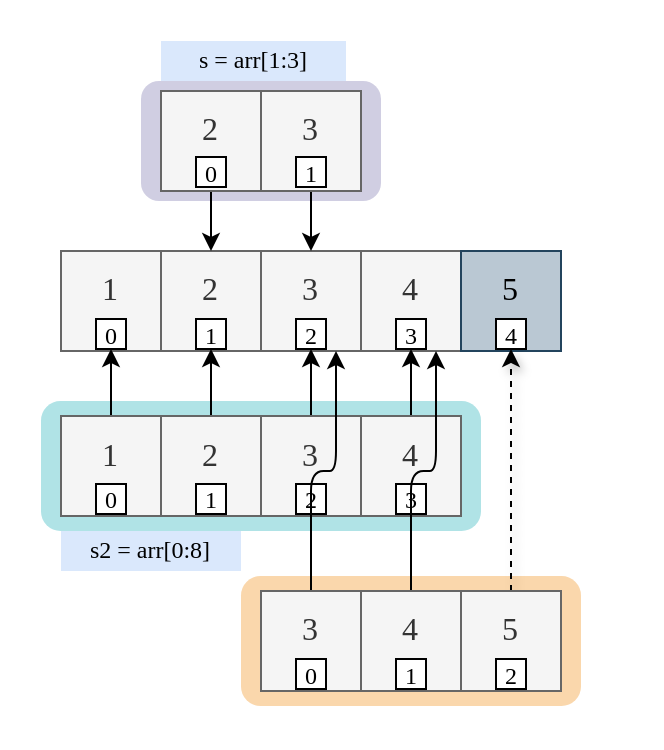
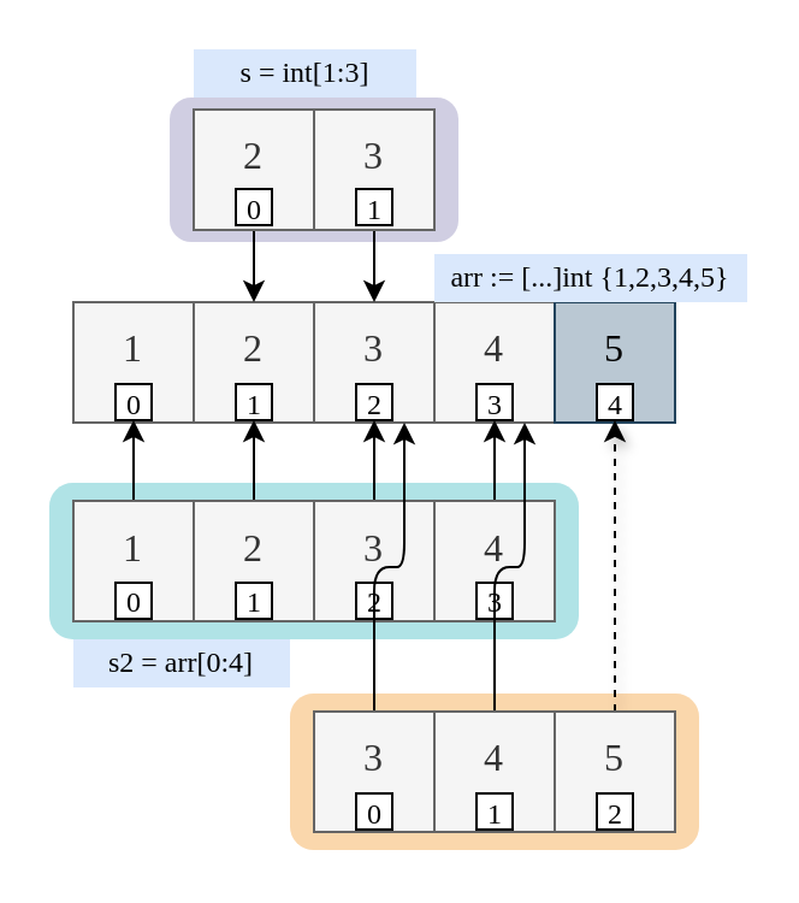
  <mxCell id="0" />
  <mxCell id="1" parent="0" />
  <mxCell id="2" value="" style="rounded=1;whiteSpace=wrap;html=1;fontFamily=Lucida Console;fillColor=#fad7ac;strokeColor=none;" vertex="1" parent="1"><mxGeometry x="120" y="287.5" width="170" height="65" as="geometry" /></mxCell>
  <mxCell id="3" value="" style="rounded=1;whiteSpace=wrap;html=1;fontFamily=Lucida Console;fillColor=#b0e3e6;strokeColor=none;" vertex="1" parent="1"><mxGeometry x="20" y="200" width="220" height="65" as="geometry" /></mxCell>
  <mxCell id="4" value="" style="rounded=1;whiteSpace=wrap;html=1;fontFamily=Lucida Console;fillColor=#d0cee2;strokeColor=none;" vertex="1" parent="1"><mxGeometry x="70" y="40" width="120" height="60" as="geometry" /></mxCell>
  <mxCell id="5" value="&lt;font style=&quot;font-size: 16px ; line-height: 0%&quot;&gt;1&lt;/font&gt;" style="rounded=0;whiteSpace=wrap;html=1;verticalAlign=middle;horizontal=1;fontStyle=0;spacingTop=-8;fontFamily=Lucida Console;fillColor=#f5f5f5;strokeColor=#666666;fontColor=#333333;" vertex="1" parent="1"><mxGeometry x="30" y="125" width="50" height="50" as="geometry" /></mxCell>
  <mxCell id="6" value="&lt;p style=&quot;line-height: 100%&quot;&gt;0&lt;/p&gt;" style="rounded=0;whiteSpace=wrap;html=1;fontFamily=Lucida Console;" vertex="1" parent="1"><mxGeometry x="47.5" y="159" width="15" height="15" as="geometry" /></mxCell>
  <mxCell id="7" value="&lt;font style=&quot;font-size: 16px ; line-height: 0%&quot;&gt;2&lt;/font&gt;" style="rounded=0;whiteSpace=wrap;html=1;verticalAlign=middle;horizontal=1;fontStyle=0;spacingTop=-8;fontFamily=Lucida Console;fillColor=#f5f5f5;strokeColor=#666666;fontColor=#333333;" vertex="1" parent="1"><mxGeometry x="80" y="125" width="50" height="50" as="geometry" /></mxCell>
  <mxCell id="8" value="&lt;p style=&quot;line-height: 100%&quot;&gt;1&lt;/p&gt;" style="rounded=0;whiteSpace=wrap;html=1;fontFamily=Lucida Console;" vertex="1" parent="1"><mxGeometry x="97.5" y="159" width="15" height="15" as="geometry" /></mxCell>
  <mxCell id="9" value="&lt;font style=&quot;font-size: 16px ; line-height: 0%&quot;&gt;3&lt;/font&gt;" style="rounded=0;whiteSpace=wrap;html=1;verticalAlign=middle;horizontal=1;fontStyle=0;spacingTop=-8;fontFamily=Lucida Console;fillColor=#f5f5f5;strokeColor=#666666;fontColor=#333333;" vertex="1" parent="1"><mxGeometry x="130" y="125" width="50" height="50" as="geometry" /></mxCell>
  <mxCell id="10" value="&lt;p style=&quot;line-height: 100%&quot;&gt;2&lt;/p&gt;" style="rounded=0;whiteSpace=wrap;html=1;fontFamily=Lucida Console;" vertex="1" parent="1"><mxGeometry x="147.5" y="159" width="15" height="15" as="geometry" /></mxCell>
  <mxCell id="11" value="&lt;font style=&quot;font-size: 16px ; line-height: 0%&quot;&gt;4&lt;/font&gt;" style="rounded=0;whiteSpace=wrap;html=1;verticalAlign=middle;horizontal=1;fontStyle=0;spacingTop=-8;fontFamily=Lucida Console;fillColor=#f5f5f5;strokeColor=#666666;fontColor=#333333;" vertex="1" parent="1"><mxGeometry x="180" y="125" width="50" height="50" as="geometry" /></mxCell>
  <mxCell id="12" value="&lt;p style=&quot;line-height: 100%&quot;&gt;3&lt;/p&gt;" style="rounded=0;whiteSpace=wrap;html=1;fontFamily=Lucida Console;" vertex="1" parent="1"><mxGeometry x="197.5" y="159" width="15" height="15" as="geometry" /></mxCell>
  <mxCell id="13" value="&lt;font style=&quot;font-size: 16px ; line-height: 0%&quot;&gt;5&lt;/font&gt;" style="rounded=0;whiteSpace=wrap;html=1;verticalAlign=middle;horizontal=1;fontStyle=0;spacingTop=-8;fontFamily=Lucida Console;fillColor=#bac8d3;strokeColor=#23445d;" vertex="1" parent="1"><mxGeometry x="230" y="125" width="50" height="50" as="geometry" /></mxCell>
  <mxCell id="14" value="&lt;p style=&quot;line-height: 100%&quot;&gt;4&lt;/p&gt;" style="rounded=0;whiteSpace=wrap;html=1;fontFamily=Lucida Console;" vertex="1" parent="1"><mxGeometry x="247.5" y="159" width="15" height="15" as="geometry" /></mxCell>
  <mxCell id="15" style="edgeStyle=orthogonalEdgeStyle;rounded=0;orthogonalLoop=1;jettySize=auto;html=1;entryX=0.5;entryY=0;entryDx=0;entryDy=0;shadow=0;fontFamily=Lucida Console;fontSize=16;sketch=0;" edge="1" parent="1" source="16" target="7"><mxGeometry relative="1" as="geometry" /></mxCell>
  <mxCell id="16" value="&lt;font style=&quot;font-size: 16px ; line-height: 0%&quot;&gt;2&lt;/font&gt;" style="rounded=0;whiteSpace=wrap;html=1;verticalAlign=middle;horizontal=1;fontStyle=0;spacingTop=-8;fontFamily=Lucida Console;fillColor=#f5f5f5;strokeColor=#666666;fontColor=#333333;" vertex="1" parent="1"><mxGeometry x="80" y="45" width="50" height="50" as="geometry" /></mxCell>
  <mxCell id="17" value="&lt;p style=&quot;line-height: 100%&quot;&gt;0&lt;/p&gt;" style="rounded=0;whiteSpace=wrap;html=1;fontFamily=Lucida Console;" vertex="1" parent="1"><mxGeometry x="97.5" y="78" width="15" height="15" as="geometry" /></mxCell>
  <mxCell id="18" style="edgeStyle=orthogonalEdgeStyle;rounded=0;sketch=0;orthogonalLoop=1;jettySize=auto;html=1;entryX=0.5;entryY=0;entryDx=0;entryDy=0;shadow=0;fontFamily=Lucida Console;fontSize=16;" edge="1" parent="1" source="19" target="9"><mxGeometry relative="1" as="geometry" /></mxCell>
  <mxCell id="19" value="&lt;font style=&quot;font-size: 16px ; line-height: 0%&quot;&gt;3&lt;/font&gt;" style="rounded=0;whiteSpace=wrap;html=1;verticalAlign=middle;horizontal=1;fontStyle=0;spacingTop=-8;fontFamily=Lucida Console;fillColor=#f5f5f5;strokeColor=#666666;fontColor=#333333;" vertex="1" parent="1"><mxGeometry x="130" y="45" width="50" height="50" as="geometry" /></mxCell>
  <mxCell id="20" value="&lt;p style=&quot;line-height: 100%&quot;&gt;1&lt;/p&gt;" style="rounded=0;whiteSpace=wrap;html=1;fontFamily=Lucida Console;" vertex="1" parent="1"><mxGeometry x="147.5" y="78" width="15" height="15" as="geometry" /></mxCell>
  <mxCell id="21" style="edgeStyle=orthogonalEdgeStyle;rounded=0;sketch=0;orthogonalLoop=1;jettySize=auto;html=1;shadow=0;fontFamily=Lucida Console;fontSize=16;" edge="1" parent="1" source="22" target="6"><mxGeometry relative="1" as="geometry" /></mxCell>
  <mxCell id="22" value="&lt;font style=&quot;font-size: 16px ; line-height: 0%&quot;&gt;1&lt;/font&gt;" style="rounded=0;whiteSpace=wrap;html=1;verticalAlign=middle;horizontal=1;fontStyle=0;spacingTop=-8;fontFamily=Lucida Console;fillColor=#f5f5f5;strokeColor=#666666;fontColor=#333333;" vertex="1" parent="1"><mxGeometry x="30" y="207.5" width="50" height="50" as="geometry" /></mxCell>
  <mxCell id="23" value="&lt;p style=&quot;line-height: 100%&quot;&gt;0&lt;/p&gt;" style="rounded=0;whiteSpace=wrap;html=1;fontFamily=Lucida Console;" vertex="1" parent="1"><mxGeometry x="47.5" y="241.5" width="15" height="15" as="geometry" /></mxCell>
  <mxCell id="24" style="edgeStyle=orthogonalEdgeStyle;rounded=0;sketch=0;orthogonalLoop=1;jettySize=auto;html=1;entryX=0.5;entryY=1;entryDx=0;entryDy=0;shadow=0;fontFamily=Lucida Console;fontSize=16;" edge="1" parent="1" source="25" target="8"><mxGeometry relative="1" as="geometry" /></mxCell>
  <mxCell id="25" value="&lt;font style=&quot;font-size: 16px ; line-height: 0%&quot;&gt;2&lt;/font&gt;" style="rounded=0;whiteSpace=wrap;html=1;verticalAlign=middle;horizontal=1;fontStyle=0;spacingTop=-8;fontFamily=Lucida Console;fillColor=#f5f5f5;strokeColor=#666666;fontColor=#333333;" vertex="1" parent="1"><mxGeometry x="80" y="207.5" width="50" height="50" as="geometry" /></mxCell>
  <mxCell id="26" value="&lt;p style=&quot;line-height: 100%&quot;&gt;1&lt;/p&gt;" style="rounded=0;whiteSpace=wrap;html=1;fontFamily=Lucida Console;" vertex="1" parent="1"><mxGeometry x="97.5" y="241.5" width="15" height="15" as="geometry" /></mxCell>
  <mxCell id="27" style="edgeStyle=orthogonalEdgeStyle;rounded=0;sketch=0;orthogonalLoop=1;jettySize=auto;html=1;entryX=0.5;entryY=1;entryDx=0;entryDy=0;shadow=0;fontFamily=Lucida Console;fontSize=16;" edge="1" parent="1" source="28" target="10"><mxGeometry relative="1" as="geometry" /></mxCell>
  <mxCell id="28" value="&lt;font style=&quot;font-size: 16px ; line-height: 0%&quot;&gt;3&lt;/font&gt;" style="rounded=0;whiteSpace=wrap;html=1;verticalAlign=middle;horizontal=1;fontStyle=0;spacingTop=-8;fontFamily=Lucida Console;fillColor=#f5f5f5;strokeColor=#666666;fontColor=#333333;" vertex="1" parent="1"><mxGeometry x="130" y="207.5" width="50" height="50" as="geometry" /></mxCell>
  <mxCell id="29" value="&lt;p style=&quot;line-height: 100%&quot;&gt;2&lt;/p&gt;" style="rounded=0;whiteSpace=wrap;html=1;fontFamily=Lucida Console;" vertex="1" parent="1"><mxGeometry x="147.5" y="241.5" width="15" height="15" as="geometry" /></mxCell>
  <mxCell id="30" style="edgeStyle=orthogonalEdgeStyle;rounded=0;sketch=0;orthogonalLoop=1;jettySize=auto;html=1;entryX=0.5;entryY=1;entryDx=0;entryDy=0;shadow=0;fontFamily=Lucida Console;fontSize=16;" edge="1" parent="1" source="31" target="12"><mxGeometry relative="1" as="geometry" /></mxCell>
  <mxCell id="31" value="&lt;font style=&quot;font-size: 16px ; line-height: 0%&quot;&gt;4&lt;/font&gt;" style="rounded=0;whiteSpace=wrap;html=1;verticalAlign=middle;horizontal=1;fontStyle=0;spacingTop=-8;fontFamily=Lucida Console;fillColor=#f5f5f5;strokeColor=#666666;fontColor=#333333;" vertex="1" parent="1"><mxGeometry x="180" y="207.5" width="50" height="50" as="geometry" /></mxCell>
  <mxCell id="32" value="&lt;p style=&quot;line-height: 100%&quot;&gt;3&lt;/p&gt;" style="rounded=0;whiteSpace=wrap;html=1;fontFamily=Lucida Console;" vertex="1" parent="1"><mxGeometry x="197.5" y="241.5" width="15" height="15" as="geometry" /></mxCell>
  <mxCell id="33" style="edgeStyle=orthogonalEdgeStyle;rounded=1;sketch=0;jumpStyle=arc;orthogonalLoop=1;jettySize=auto;html=1;entryX=0.75;entryY=1;entryDx=0;entryDy=0;shadow=0;fontFamily=Lucida Console;fontSize=14;" edge="1" parent="1" source="34" target="9"><mxGeometry relative="1" as="geometry" /></mxCell>
  <mxCell id="34" value="&lt;font style=&quot;font-size: 16px ; line-height: 0%&quot;&gt;3&lt;/font&gt;" style="rounded=0;whiteSpace=wrap;html=1;verticalAlign=middle;horizontal=1;fontStyle=0;spacingTop=-8;fontFamily=Lucida Console;fillColor=#f5f5f5;strokeColor=#666666;fontColor=#333333;" vertex="1" parent="1"><mxGeometry x="130" y="295" width="50" height="50" as="geometry" /></mxCell>
  <mxCell id="35" value="&lt;p style=&quot;line-height: 100%&quot;&gt;0&lt;/p&gt;" style="rounded=0;whiteSpace=wrap;html=1;fontFamily=Lucida Console;" vertex="1" parent="1"><mxGeometry x="147.5" y="329" width="15" height="15" as="geometry" /></mxCell>
  <mxCell id="36" style="edgeStyle=orthogonalEdgeStyle;rounded=1;sketch=0;jumpStyle=arc;orthogonalLoop=1;jettySize=auto;html=1;entryX=0.75;entryY=1;entryDx=0;entryDy=0;shadow=0;fontFamily=Lucida Console;fontSize=14;" edge="1" parent="1" source="37" target="11"><mxGeometry relative="1" as="geometry" /></mxCell>
  <mxCell id="37" value="&lt;font style=&quot;font-size: 16px ; line-height: 0%&quot;&gt;4&lt;/font&gt;" style="rounded=0;whiteSpace=wrap;html=1;verticalAlign=middle;horizontal=1;fontStyle=0;spacingTop=-8;fontFamily=Lucida Console;fillColor=#f5f5f5;strokeColor=#666666;fontColor=#333333;" vertex="1" parent="1"><mxGeometry x="180" y="295" width="50" height="50" as="geometry" /></mxCell>
  <mxCell id="38" value="&lt;p style=&quot;line-height: 100%&quot;&gt;1&lt;/p&gt;" style="rounded=0;whiteSpace=wrap;html=1;fontFamily=Lucida Console;" vertex="1" parent="1"><mxGeometry x="197.5" y="329" width="15" height="15" as="geometry" /></mxCell>
  <mxCell id="39" style="edgeStyle=orthogonalEdgeStyle;rounded=0;orthogonalLoop=1;jettySize=auto;html=1;fontFamily=Lucida Console;fontSize=16;dashed=1;shadow=1;" edge="1" parent="1" source="40" target="14"><mxGeometry relative="1" as="geometry" /></mxCell>
  <mxCell id="40" value="&lt;font style=&quot;font-size: 16px ; line-height: 0%&quot;&gt;5&lt;/font&gt;" style="rounded=0;whiteSpace=wrap;html=1;verticalAlign=middle;horizontal=1;fontStyle=0;spacingTop=-8;fontFamily=Lucida Console;fillColor=#f5f5f5;strokeColor=#666666;fontColor=#333333;" vertex="1" parent="1"><mxGeometry x="230" y="295" width="50" height="50" as="geometry" /></mxCell>
  <mxCell id="41" value="&lt;p style=&quot;line-height: 100%&quot;&gt;2&lt;/p&gt;" style="rounded=0;whiteSpace=wrap;html=1;fontFamily=Lucida Console;" vertex="1" parent="1"><mxGeometry x="247.5" y="329" width="15" height="15" as="geometry" /></mxCell>
- <mxCell id="42" value="&lt;font style=&quot;font-size: 12px&quot;&gt;s = arr[1:3]&lt;/font&gt;" style="text;html=1;fillColor=#dae8fc;align=center;verticalAlign=middle;whiteSpace=wrap;rounded=0;labelBackgroundColor=none;fontFamily=Lucida Console;fontSize=14;" vertex="1" parent="1"><mxGeometry x="80" y="20" width="92.5" height="20" as="geometry" /></mxCell>
- <mxCell id="44" value="&lt;font style=&quot;font-size: 12px&quot;&gt;s2 = arr[0:8]&lt;/font&gt;" style="text;html=1;fillColor=#dae8fc;align=center;verticalAlign=middle;whiteSpace=wrap;rounded=0;labelBackgroundColor=none;fontFamily=Lucida Console;fontSize=14;" vertex="1" parent="1"><mxGeometry x="30" y="265" width="90" height="20" as="geometry" /></mxCell>
+ <mxCell id="42" value="&lt;font style=&quot;font-size: 12px&quot;&gt;s = int[1:3]&lt;/font&gt;" style="text;html=1;fillColor=#dae8fc;align=center;verticalAlign=middle;whiteSpace=wrap;rounded=0;labelBackgroundColor=none;fontFamily=Lucida Console;fontSize=14;" vertex="1" parent="1"><mxGeometry x="80" y="20" width="92.5" height="20" as="geometry" /></mxCell>
+ <mxCell id="43" value="&lt;font style=&quot;font-size: 12px&quot;&gt;arr := [...]int {1,2,3,4,5}&lt;/font&gt;" style="text;html=1;fillColor=#dae8fc;align=center;verticalAlign=middle;whiteSpace=wrap;rounded=0;labelBackgroundColor=none;fontFamily=Lucida Console;fontSize=14;" vertex="1" parent="1"><mxGeometry x="180" y="105" width="130" height="20" as="geometry" /></mxCell>
+ <mxCell id="44" value="&lt;font style=&quot;font-size: 12px&quot;&gt;s2 = arr[0:4]&lt;/font&gt;" style="text;html=1;fillColor=#dae8fc;align=center;verticalAlign=middle;whiteSpace=wrap;rounded=0;labelBackgroundColor=none;fontFamily=Lucida Console;fontSize=14;" vertex="1" parent="1"><mxGeometry x="30" y="265" width="90" height="20" as="geometry" /></mxCell>
